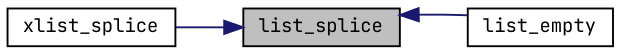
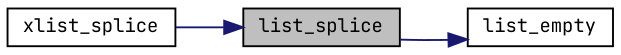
  digraph {
    fontname="JetBrains Mono"
    rankdir=LR
    node [color=black fontname="JetBrains Mono" fontsize=10 shape=record]
    edge [color=midnightblue fontname="JetBrains Mono" fontsize=10 labelfontname=Helvetica labelfontsize=10 style=solid]
    n1 [fillcolor=grey75 fontcolor=black height=0.2 label=list_splice style=filled width=0.4]
    n2 [height=0.2 label=list_empty width=0.4]
    n3 [height=0.2 label=xlist_splice width=0.4]
-   n2 -> n1
+   n1 -> n2
    n3 -> n1
  }
